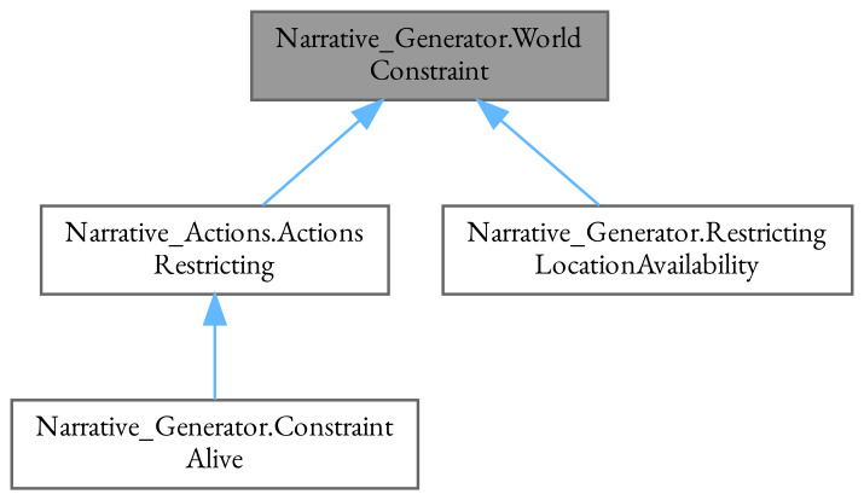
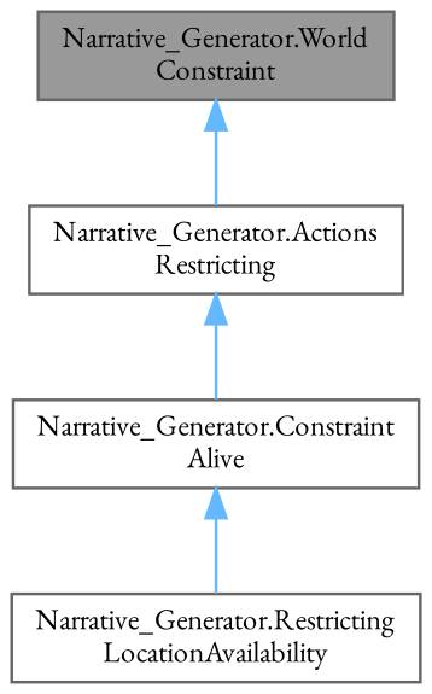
  digraph {
    fontname="EB Garamond"
    rankdir=TB
    node [color=gray40 fillcolor=white fontname="EB Garamond" fontsize=10 shape=box style=filled]
    edge [color=steelblue1 dir=back fontname="EB Garamond" fontsize=10 labelfontname=Helvetica labelfontsize=10 style=solid]
    n1 [fillcolor=grey60 fontcolor=black height=0.2 label="Narrative_Generator.World\lConstraint" width=0.4]
-   n2 [height=0.2 label="Narrative_Actions.Actions\lRestricting" width=0.4]
+   n2 [height=0.2 label="Narrative_Generator.Actions\lRestricting" width=0.4]
    n3 [height=0.2 label="Narrative_Generator.Restricting\lLocationAvailability" width=0.4]
    n4 [height=0.2 label="Narrative_Generator.Constraint\lAlive" width=0.4]
    n1 -> n2
-   n1 -> n3
+   n4 -> n3
    n2 -> n4
  }
